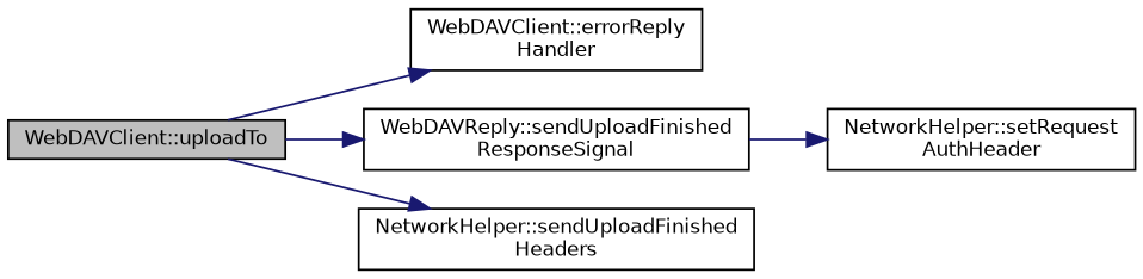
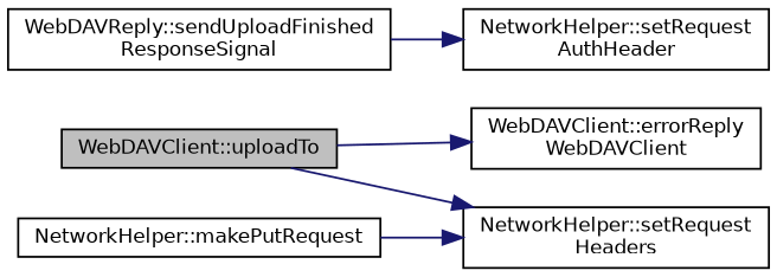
  digraph {
    rankdir=LR
    node [color=black fillcolor=white fontname=Helvetica fontsize=10 shape=record style=filled]
    edge [color=midnightblue fontname=Helvetica fontsize=10 labelfontname=Helvetica labelfontsize=10 style=solid]
    n1 [fillcolor=grey75 fontcolor=black height=0.2 label="WebDAVClient::uploadTo" width=0.4]
-   n2 [height=0.2 label="WebDAVClient::errorReply\lHandler" width=0.4]
+   n2 [height=0.2 label="WebDAVClient::errorReply\lWebDAVClient" width=0.4]
    n3 [height=0.2 label="WebDAVReply::sendUploadFinished\lResponseSignal" width=0.4]
-   n4 [height=0.2 label="NetworkHelper::sendUploadFinished\lHeaders" width=0.4]
+   n4 [height=0.2 label="NetworkHelper::setRequest\lHeaders" width=0.4]
+   n5 [height=0.2 label="NetworkHelper::makePutRequest" width=0.4]
    n6 [height=0.2 label="NetworkHelper::setRequest\lAuthHeader" width=0.4]
    n1 -> n2
-   n1 -> n3
    n1 -> n4
    n3 -> n6
+   n5 -> n4
  }
